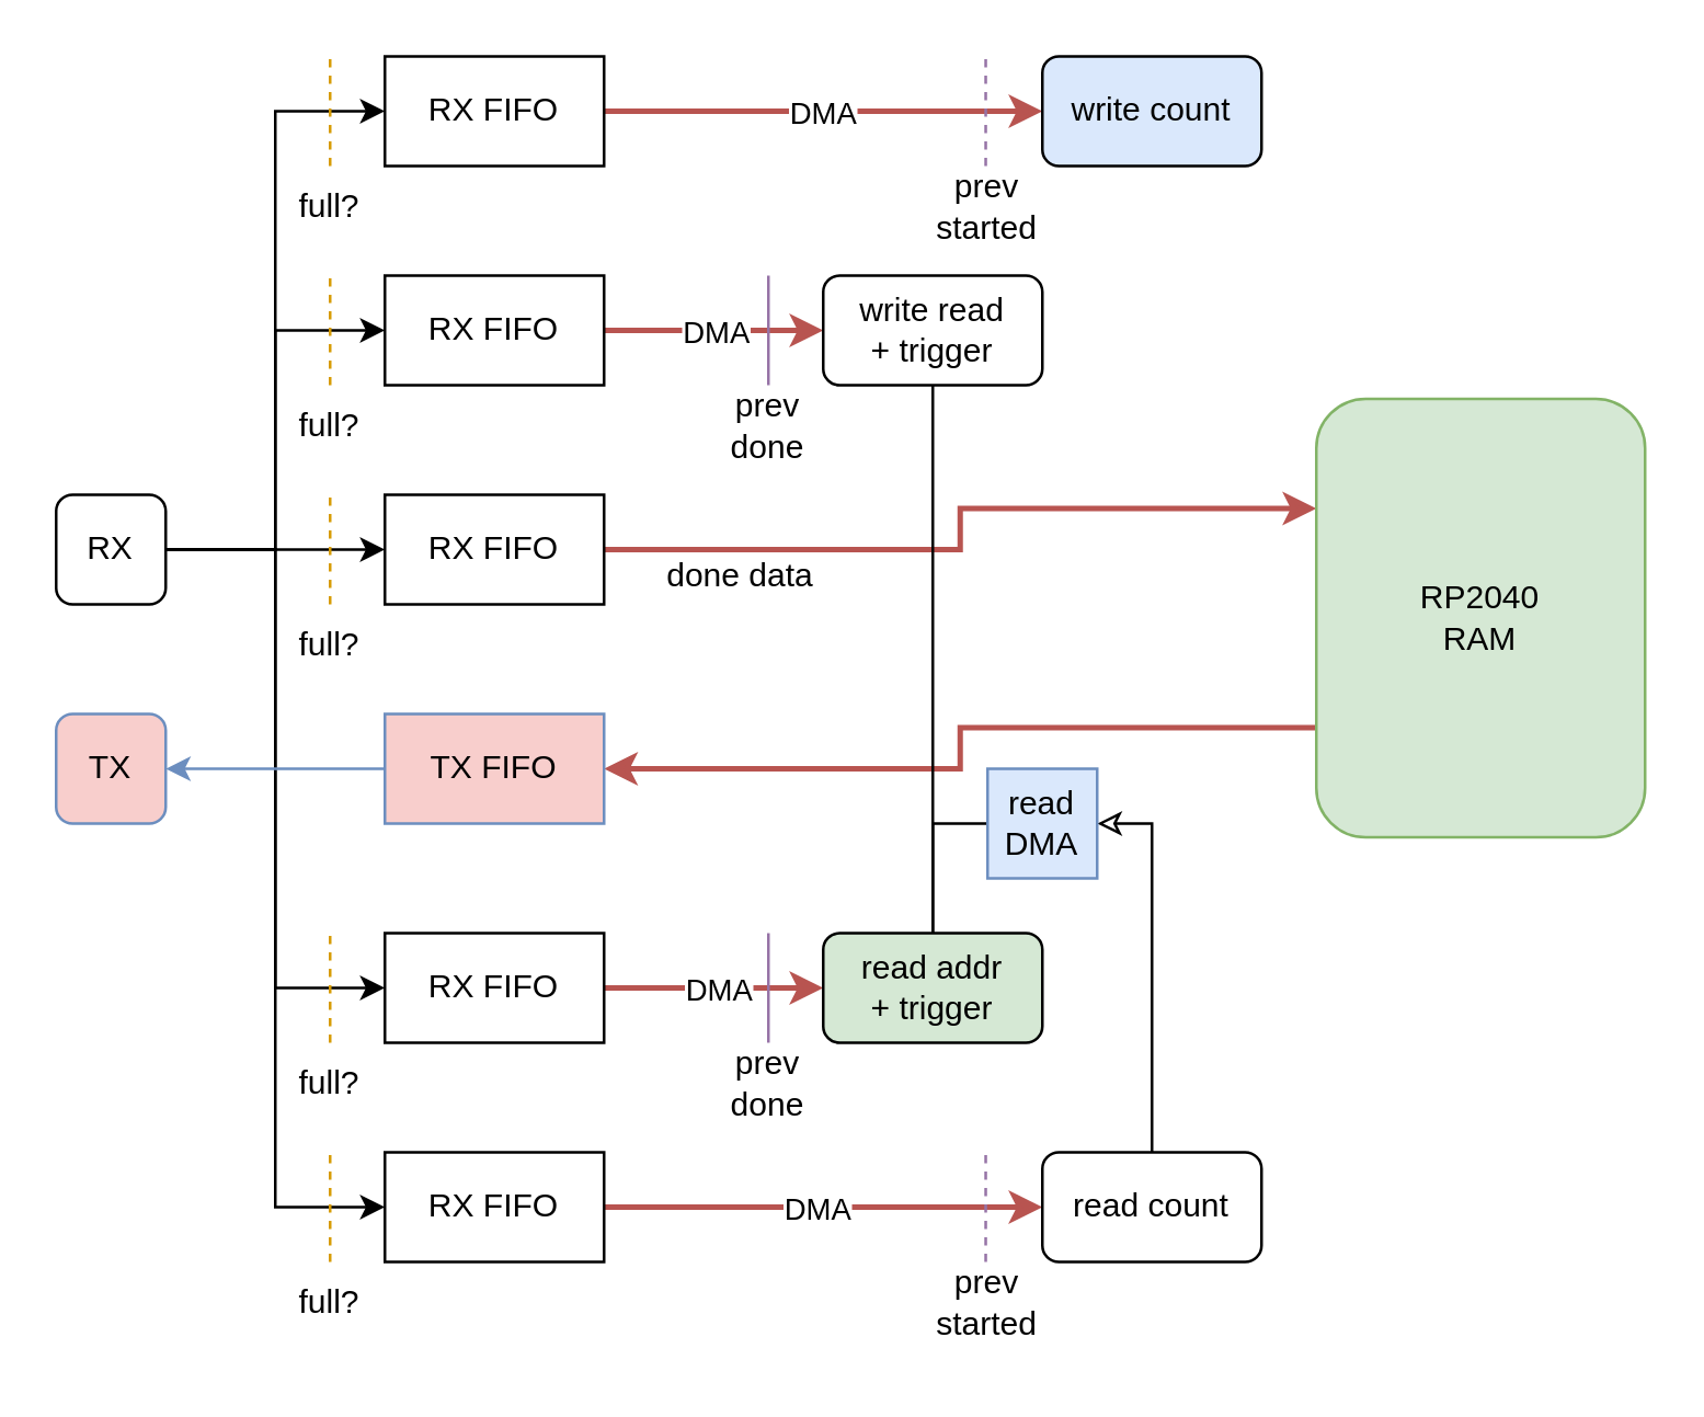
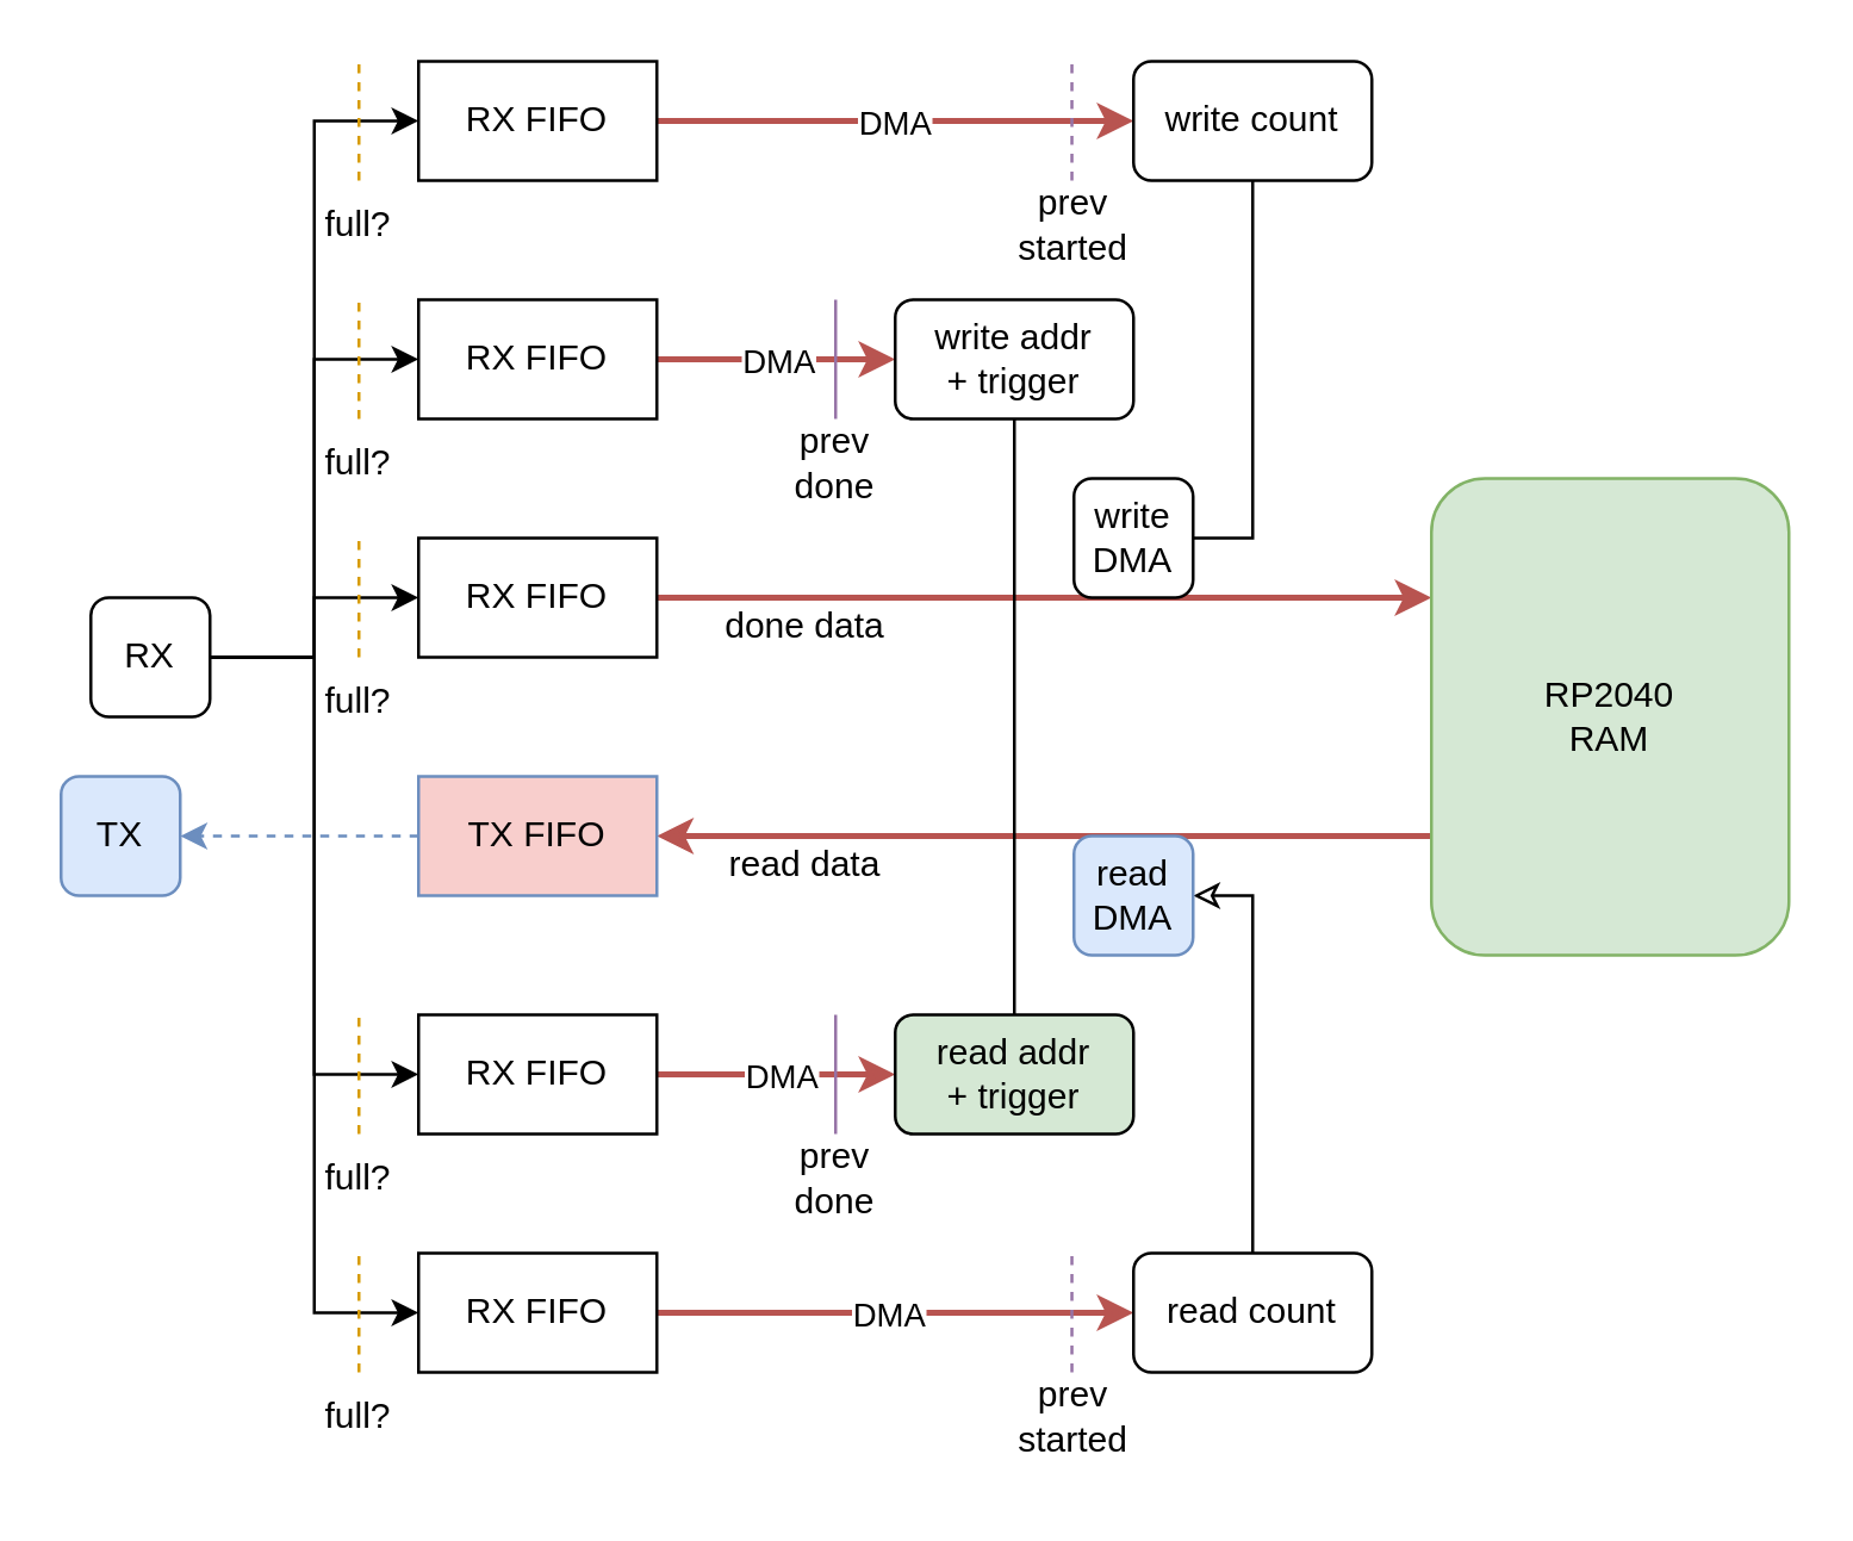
  <mxCell id="0" />
  <mxCell id="1" parent="0" />
  <mxCell id="2" style="edgeStyle=orthogonalEdgeStyle;rounded=0;orthogonalLoop=1;jettySize=auto;html=1;entryX=0;entryY=0.5;entryDx=0;entryDy=0;" parent="1" source="7" target="10" edge="1"><mxGeometry relative="1" as="geometry" /></mxCell>
  <mxCell id="3" style="edgeStyle=orthogonalEdgeStyle;rounded=0;orthogonalLoop=1;jettySize=auto;html=1;entryX=0;entryY=0.5;entryDx=0;entryDy=0;" parent="1" source="7" target="13" edge="1"><mxGeometry relative="1" as="geometry" /></mxCell>
  <mxCell id="4" style="edgeStyle=orthogonalEdgeStyle;rounded=0;orthogonalLoop=1;jettySize=auto;html=1;entryX=0;entryY=0.5;entryDx=0;entryDy=0;" parent="1" source="7" target="15" edge="1"><mxGeometry relative="1" as="geometry" /></mxCell>
  <mxCell id="5" style="edgeStyle=orthogonalEdgeStyle;rounded=0;orthogonalLoop=1;jettySize=auto;html=1;entryX=0;entryY=0.5;entryDx=0;entryDy=0;" parent="1" source="7" target="20" edge="1"><mxGeometry relative="1" as="geometry" /></mxCell>
  <mxCell id="6" style="edgeStyle=orthogonalEdgeStyle;rounded=0;orthogonalLoop=1;jettySize=auto;html=1;entryX=0;entryY=0.5;entryDx=0;entryDy=0;" parent="1" source="7" target="23" edge="1"><mxGeometry relative="1" as="geometry" /></mxCell>
- <mxCell id="7" value="RX" style="rounded=1;whiteSpace=wrap;html=1;" parent="1" vertex="1"><mxGeometry x="20" y="180" width="40" height="40" as="geometry" /></mxCell>
+ <mxCell id="7" value="RX" style="rounded=1;whiteSpace=wrap;html=1;" parent="1" vertex="1"><mxGeometry x="30" y="200" width="40" height="40" as="geometry" /></mxCell>
  <mxCell id="8" style="edgeStyle=orthogonalEdgeStyle;rounded=0;orthogonalLoop=1;jettySize=auto;html=1;entryX=0;entryY=0.5;entryDx=0;entryDy=0;strokeWidth=2;fillColor=#f8cecc;strokeColor=#b85450;" parent="1" source="10" target="26" edge="1"><mxGeometry relative="1" as="geometry" /></mxCell>
  <mxCell id="9" value="DMA" style="edgeLabel;html=1;align=center;verticalAlign=middle;resizable=0;points=[];" parent="8" vertex="1" connectable="0"><mxGeometry x="-0.013" y="1" relative="1" as="geometry"><mxPoint y="1" as="offset" /></mxGeometry></mxCell>
  <mxCell id="10" value="RX FIFO" style="rounded=0;whiteSpace=wrap;html=1;" parent="1" vertex="1"><mxGeometry x="140" y="20" width="80" height="40" as="geometry" /></mxCell>
  <mxCell id="11" style="edgeStyle=orthogonalEdgeStyle;rounded=0;orthogonalLoop=1;jettySize=auto;html=1;entryX=0;entryY=0.5;entryDx=0;entryDy=0;strokeWidth=2;fillColor=#f8cecc;strokeColor=#b85450;" parent="1" source="13" target="28" edge="1"><mxGeometry relative="1" as="geometry" /></mxCell>
  <mxCell id="12" value="DMA" style="edgeLabel;html=1;align=center;verticalAlign=middle;resizable=0;points=[];" parent="11" vertex="1" connectable="0"><mxGeometry x="-0.28" y="-3" relative="1" as="geometry"><mxPoint x="11" y="-3" as="offset" /></mxGeometry></mxCell>
  <mxCell id="13" value="RX FIFO" style="rounded=0;whiteSpace=wrap;html=1;" parent="1" vertex="1"><mxGeometry x="140" y="100" width="80" height="40" as="geometry" /></mxCell>
  <mxCell id="14" style="edgeStyle=orthogonalEdgeStyle;rounded=0;orthogonalLoop=1;jettySize=auto;html=1;entryX=0;entryY=0.25;entryDx=0;entryDy=0;strokeWidth=2;fillColor=#f8cecc;strokeColor=#b85450;" parent="1" source="15" target="29" edge="1"><mxGeometry relative="1" as="geometry" /></mxCell>
  <mxCell id="15" value="RX FIFO" style="rounded=0;whiteSpace=wrap;html=1;" parent="1" vertex="1"><mxGeometry x="140" y="180" width="80" height="40" as="geometry" /></mxCell>
- <mxCell id="16" style="edgeStyle=orthogonalEdgeStyle;rounded=0;orthogonalLoop=1;jettySize=auto;html=1;fillColor=#dae8fc;strokeColor=#6c8ebf;" parent="1" source="18" target="24" edge="1"><mxGeometry relative="1" as="geometry" /></mxCell>
+ <mxCell id="16" style="edgeStyle=orthogonalEdgeStyle;rounded=0;orthogonalLoop=1;jettySize=auto;html=1;fillColor=#dae8fc;strokeColor=#6c8ebf;dashed=1;" parent="1" source="18" target="24" edge="1"><mxGeometry relative="1" as="geometry" /></mxCell>
  <mxCell id="17" style="edgeStyle=orthogonalEdgeStyle;rounded=0;orthogonalLoop=1;jettySize=auto;html=1;entryX=0;entryY=0.75;entryDx=0;entryDy=0;startArrow=classic;startFill=1;endArrow=none;endFill=0;strokeWidth=2;fillColor=#f8cecc;strokeColor=#b85450;" parent="1" source="18" target="29" edge="1"><mxGeometry relative="1" as="geometry" /></mxCell>
  <mxCell id="18" value="T&lt;span style=&quot;background-color: initial;&quot;&gt;X FIFO&lt;/span&gt;" style="rounded=0;whiteSpace=wrap;html=1;fillColor=#f8cecc;strokeColor=#6c8ebf;" parent="1" vertex="1"><mxGeometry x="140" y="260" width="80" height="40" as="geometry" /></mxCell>
  <mxCell id="19" style="edgeStyle=orthogonalEdgeStyle;rounded=0;orthogonalLoop=1;jettySize=auto;html=1;entryX=0;entryY=0.5;entryDx=0;entryDy=0;strokeWidth=2;fillColor=#f8cecc;strokeColor=#b85450;" parent="1" source="20" target="32" edge="1"><mxGeometry relative="1" as="geometry" /></mxCell>
  <mxCell id="20" value="RX FIFO" style="rounded=0;whiteSpace=wrap;html=1;" parent="1" vertex="1"><mxGeometry x="140" y="340" width="80" height="40" as="geometry" /></mxCell>
  <mxCell id="21" style="edgeStyle=orthogonalEdgeStyle;rounded=0;orthogonalLoop=1;jettySize=auto;html=1;entryX=0;entryY=0.5;entryDx=0;entryDy=0;strokeWidth=2;fillColor=#f8cecc;strokeColor=#b85450;" parent="1" source="23" target="34" edge="1"><mxGeometry relative="1" as="geometry" /></mxCell>
  <mxCell id="22" value="DMA" style="edgeLabel;html=1;align=center;verticalAlign=middle;resizable=0;points=[];" parent="21" vertex="1" connectable="0"><mxGeometry x="-0.036" relative="1" as="geometry"><mxPoint as="offset" /></mxGeometry></mxCell>
  <mxCell id="23" value="RX FIFO" style="rounded=0;whiteSpace=wrap;html=1;" parent="1" vertex="1"><mxGeometry x="140" y="420" width="80" height="40" as="geometry" /></mxCell>
- <mxCell id="24" value="TX" style="rounded=1;whiteSpace=wrap;html=1;fillColor=#f8cecc;strokeColor=#6c8ebf;" parent="1" vertex="1"><mxGeometry x="20" y="260" width="40" height="40" as="geometry" /></mxCell>
- <mxCell id="26" value="write count" style="rounded=1;whiteSpace=wrap;html=1;fillColor=#dae8fc;" parent="1" vertex="1"><mxGeometry x="380" y="20" width="80" height="40" as="geometry" /></mxCell>
+ <mxCell id="24" value="TX" style="rounded=1;whiteSpace=wrap;html=1;fillColor=#dae8fc;strokeColor=#6c8ebf;" parent="1" vertex="1"><mxGeometry x="20" y="260" width="40" height="40" as="geometry" /></mxCell>
+ <mxCell id="25" style="edgeStyle=orthogonalEdgeStyle;rounded=0;orthogonalLoop=1;jettySize=auto;html=1;entryX=1;entryY=0.5;entryDx=0;entryDy=0;endArrow=none;endFill=0;" parent="1" source="26" target="30" edge="1"><mxGeometry relative="1" as="geometry" /></mxCell>
+ <mxCell id="26" value="write count" style="rounded=1;whiteSpace=wrap;html=1;" parent="1" vertex="1"><mxGeometry x="380" y="20" width="80" height="40" as="geometry" /></mxCell>
  <mxCell id="27" style="edgeStyle=orthogonalEdgeStyle;rounded=0;orthogonalLoop=1;jettySize=auto;html=1;endArrow=none;endFill=0;" parent="1" source="28" target="32" edge="1"><mxGeometry relative="1" as="geometry" /></mxCell>
- <mxCell id="28" value="write read&lt;div&gt;+ trigger&lt;/div&gt;" style="rounded=1;whiteSpace=wrap;html=1;" parent="1" vertex="1"><mxGeometry x="300" y="100" width="80" height="40" as="geometry" /></mxCell>
- <mxCell id="29" value="RP2040&lt;div&gt;RAM&lt;/div&gt;" style="rounded=1;whiteSpace=wrap;html=1;fillColor=#d5e8d4;strokeColor=#82b366;" parent="1" vertex="1"><mxGeometry x="480" y="145" width="120" height="160" as="geometry" /></mxCell>
- <mxCell id="31" style="edgeStyle=orthogonalEdgeStyle;rounded=0;orthogonalLoop=1;jettySize=auto;html=1;exitX=0.5;exitY=0;exitDx=0;exitDy=0;entryX=0;entryY=0.5;entryDx=0;entryDy=0;endArrow=none;endFill=0;" parent="1" source="32" target="35" edge="1"><mxGeometry relative="1" as="geometry" /></mxCell>
+ <mxCell id="28" value="write addr&lt;div&gt;+ trigger&lt;/div&gt;" style="rounded=1;whiteSpace=wrap;html=1;" parent="1" vertex="1"><mxGeometry x="300" y="100" width="80" height="40" as="geometry" /></mxCell>
+ <mxCell id="29" value="RP2040&lt;div&gt;RAM&lt;/div&gt;" style="rounded=1;whiteSpace=wrap;html=1;fillColor=#d5e8d4;strokeColor=#82b366;" parent="1" vertex="1"><mxGeometry x="480" y="160" width="120" height="160" as="geometry" /></mxCell>
+ <mxCell id="30" value="write&lt;div&gt;DMA&lt;/div&gt;" style="rounded=1;whiteSpace=wrap;html=1;" parent="1" vertex="1"><mxGeometry x="360" y="160" width="40" height="40" as="geometry" /></mxCell>
  <mxCell id="32" value="read addr&lt;div&gt;+ trigger&lt;/div&gt;" style="rounded=1;whiteSpace=wrap;html=1;fillColor=#d5e8d4;" parent="1" vertex="1"><mxGeometry x="300" y="340" width="80" height="40" as="geometry" /></mxCell>
  <mxCell id="33" style="edgeStyle=orthogonalEdgeStyle;rounded=0;orthogonalLoop=1;jettySize=auto;html=1;entryX=1;entryY=0.5;entryDx=0;entryDy=0;endArrow=classic;endFill=0;" parent="1" source="34" target="35" edge="1"><mxGeometry relative="1" as="geometry" /></mxCell>
  <mxCell id="34" value="read count" style="rounded=1;whiteSpace=wrap;html=1;" parent="1" vertex="1"><mxGeometry x="380" y="420" width="80" height="40" as="geometry" /></mxCell>
- <mxCell id="35" value="read&lt;div&gt;DMA&lt;/div&gt;" style="whiteSpace=wrap;html=1;fillColor=#dae8fc;strokeColor=#6c8ebf;rounded=0;" parent="1" vertex="1"><mxGeometry x="360" y="280" width="40" height="40" as="geometry" /></mxCell>
+ <mxCell id="35" value="read&lt;div&gt;DMA&lt;/div&gt;" style="rounded=1;whiteSpace=wrap;html=1;fillColor=#dae8fc;strokeColor=#6c8ebf;" parent="1" vertex="1"><mxGeometry x="360" y="280" width="40" height="40" as="geometry" /></mxCell>
  <mxCell id="36" value="DMA" style="edgeLabel;html=1;align=center;verticalAlign=middle;resizable=0;points=[];" parent="1" vertex="1" connectable="0"><mxGeometry x="220.003" y="320" as="geometry"><mxPoint x="41" y="40" as="offset" /></mxGeometry></mxCell>
  <mxCell id="37" value="" style="endArrow=none;dashed=1;html=1;rounded=0;fillColor=#ffe6cc;strokeColor=#d79b00;" parent="1" edge="1"><mxGeometry width="50" height="50" relative="1" as="geometry"><mxPoint x="120" y="60" as="sourcePoint" /><mxPoint x="120" y="20" as="targetPoint" /></mxGeometry></mxCell>
  <mxCell id="38" value="" style="endArrow=none;dashed=1;html=1;rounded=0;fillColor=#ffe6cc;strokeColor=#d79b00;" parent="1" edge="1"><mxGeometry width="50" height="50" relative="1" as="geometry"><mxPoint x="120" y="140" as="sourcePoint" /><mxPoint x="120" y="100" as="targetPoint" /></mxGeometry></mxCell>
  <mxCell id="39" value="" style="endArrow=none;dashed=1;html=1;rounded=0;fillColor=#ffe6cc;strokeColor=#d79b00;" parent="1" edge="1"><mxGeometry width="50" height="50" relative="1" as="geometry"><mxPoint x="120" y="220" as="sourcePoint" /><mxPoint x="120" y="180" as="targetPoint" /></mxGeometry></mxCell>
  <mxCell id="40" value="" style="endArrow=none;dashed=1;html=1;rounded=0;fillColor=#ffe6cc;strokeColor=#d79b00;" parent="1" edge="1"><mxGeometry width="50" height="50" relative="1" as="geometry"><mxPoint x="120" y="380" as="sourcePoint" /><mxPoint x="120" y="340" as="targetPoint" /></mxGeometry></mxCell>
  <mxCell id="41" value="" style="endArrow=none;dashed=1;html=1;rounded=0;fillColor=#ffe6cc;strokeColor=#d79b00;" parent="1" edge="1"><mxGeometry width="50" height="50" relative="1" as="geometry"><mxPoint x="120" y="460" as="sourcePoint" /><mxPoint x="120" y="420" as="targetPoint" /></mxGeometry></mxCell>
  <mxCell id="42" value="" style="endArrow=none;html=1;rounded=0;fillColor=#e1d5e7;strokeColor=#9673a6;" parent="1" edge="1"><mxGeometry width="50" height="50" relative="1" as="geometry"><mxPoint x="280" y="140" as="sourcePoint" /><mxPoint x="280" y="100" as="targetPoint" /></mxGeometry></mxCell>
  <mxCell id="43" value="" style="endArrow=none;html=1;rounded=0;fillColor=#e1d5e7;strokeColor=#9673a6;" parent="1" edge="1"><mxGeometry width="50" height="50" relative="1" as="geometry"><mxPoint x="280" y="380" as="sourcePoint" /><mxPoint x="280" y="340" as="targetPoint" /></mxGeometry></mxCell>
  <mxCell id="44" value="" style="endArrow=none;html=1;rounded=0;fillColor=#e1d5e7;strokeColor=#9673a6;dashed=1;" parent="1" edge="1"><mxGeometry width="50" height="50" relative="1" as="geometry"><mxPoint x="359.31" y="60" as="sourcePoint" /><mxPoint x="359.31" y="20" as="targetPoint" /></mxGeometry></mxCell>
  <mxCell id="45" value="" style="endArrow=none;html=1;rounded=0;fillColor=#e1d5e7;strokeColor=#9673a6;dashed=1;" parent="1" edge="1"><mxGeometry width="50" height="50" relative="1" as="geometry"><mxPoint x="359.31" y="460" as="sourcePoint" /><mxPoint x="359.31" y="420" as="targetPoint" /></mxGeometry></mxCell>
  <mxCell id="46" value="prev&lt;div&gt;done&lt;/div&gt;" style="text;html=1;align=center;verticalAlign=middle;whiteSpace=wrap;rounded=0;" parent="1" vertex="1"><mxGeometry x="250" y="135" width="60" height="40" as="geometry" /></mxCell>
  <mxCell id="47" value="prev&lt;div&gt;done&lt;/div&gt;" style="text;html=1;align=center;verticalAlign=middle;whiteSpace=wrap;rounded=0;" parent="1" vertex="1"><mxGeometry x="250" y="375" width="60" height="40" as="geometry" /></mxCell>
  <mxCell id="48" value="prev started" style="text;html=1;align=center;verticalAlign=middle;whiteSpace=wrap;rounded=0;" parent="1" vertex="1"><mxGeometry x="330" y="455" width="60" height="40" as="geometry" /></mxCell>
  <mxCell id="49" value="prev started" style="text;html=1;align=center;verticalAlign=middle;whiteSpace=wrap;rounded=0;" parent="1" vertex="1"><mxGeometry x="330" y="55" width="60" height="40" as="geometry" /></mxCell>
  <mxCell id="50" value="full?" style="text;html=1;align=center;verticalAlign=middle;whiteSpace=wrap;rounded=0;" parent="1" vertex="1"><mxGeometry x="90" y="60" width="60" height="30" as="geometry" /></mxCell>
  <mxCell id="51" value="full?" style="text;html=1;align=center;verticalAlign=middle;whiteSpace=wrap;rounded=0;" parent="1" vertex="1"><mxGeometry x="90" y="140" width="60" height="30" as="geometry" /></mxCell>
  <mxCell id="52" value="full?" style="text;html=1;align=center;verticalAlign=middle;whiteSpace=wrap;rounded=0;" parent="1" vertex="1"><mxGeometry x="90" y="220" width="60" height="30" as="geometry" /></mxCell>
  <mxCell id="53" value="full?" style="text;html=1;align=center;verticalAlign=middle;whiteSpace=wrap;rounded=0;" parent="1" vertex="1"><mxGeometry x="90" y="380" width="60" height="30" as="geometry" /></mxCell>
  <mxCell id="54" value="full?" style="text;html=1;align=center;verticalAlign=middle;whiteSpace=wrap;rounded=0;" parent="1" vertex="1"><mxGeometry x="90" y="460" width="60" height="30" as="geometry" /></mxCell>
  <mxCell id="55" value="done data" style="text;html=1;align=center;verticalAlign=middle;whiteSpace=wrap;rounded=0;" parent="1" vertex="1"><mxGeometry x="240" y="190" width="60" height="40" as="geometry" /></mxCell>
+ <mxCell id="56" value="read data" style="text;html=1;align=center;verticalAlign=middle;whiteSpace=wrap;rounded=0;" parent="1" vertex="1"><mxGeometry x="240" y="270" width="60" height="40" as="geometry" /></mxCell>
